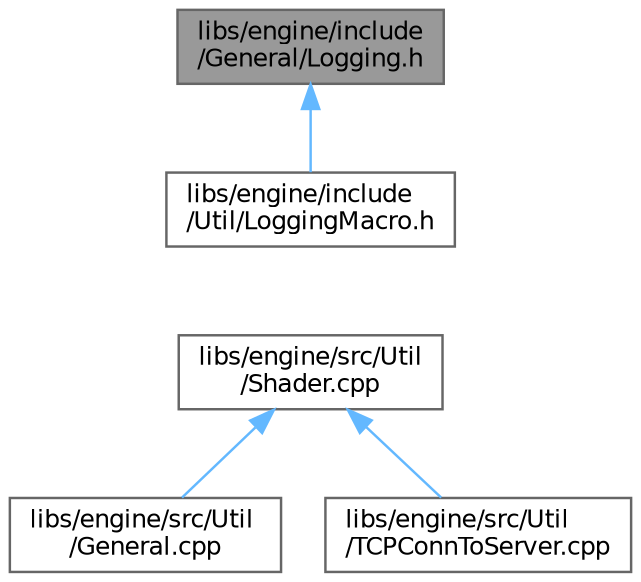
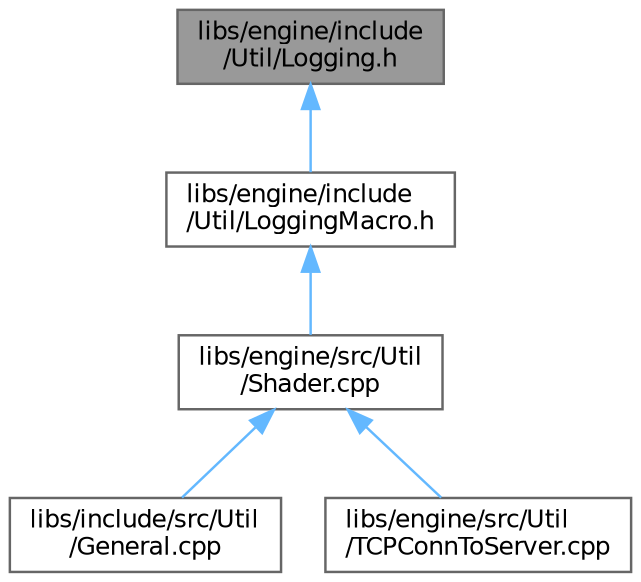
  digraph {
    node [color=grey40 fillcolor=white fontname=Helvetica fontsize=10 shape=box style=filled]
    edge [color=steelblue1 dir=back fontname=Helvetica fontsize=10 labelfontname=Helvetica labelfontsize=10 style=solid]
-   n1 [color=gray40 fillcolor=grey60 fontcolor=black height=0.2 label="libs/engine/include\l/General/Logging.h" width=0.4]
+   n1 [color=gray40 fillcolor=grey60 fontcolor=black height=0.2 label="libs/engine/include\l/Util/Logging.h" width=0.4]
    n2 [height=0.2 label="libs/engine/include\l/Util/LoggingMacro.h" width=0.4]
    n3 [height=0.2 label="libs/engine/src/Util\l/Shader.cpp" width=0.4]
-   n4 [height=0.2 label="libs/engine/src/Util\l/General.cpp" width=0.4]
+   n4 [height=0.2 label="libs/include/src/Util\l/General.cpp" width=0.4]
    n5 [height=0.2 label="libs/engine/src/Util\l/TCPConnToServer.cpp" width=0.4]
    n1 -> n2
+   n2 -> n3
    n3 -> n4
    n3 -> n5
  }
